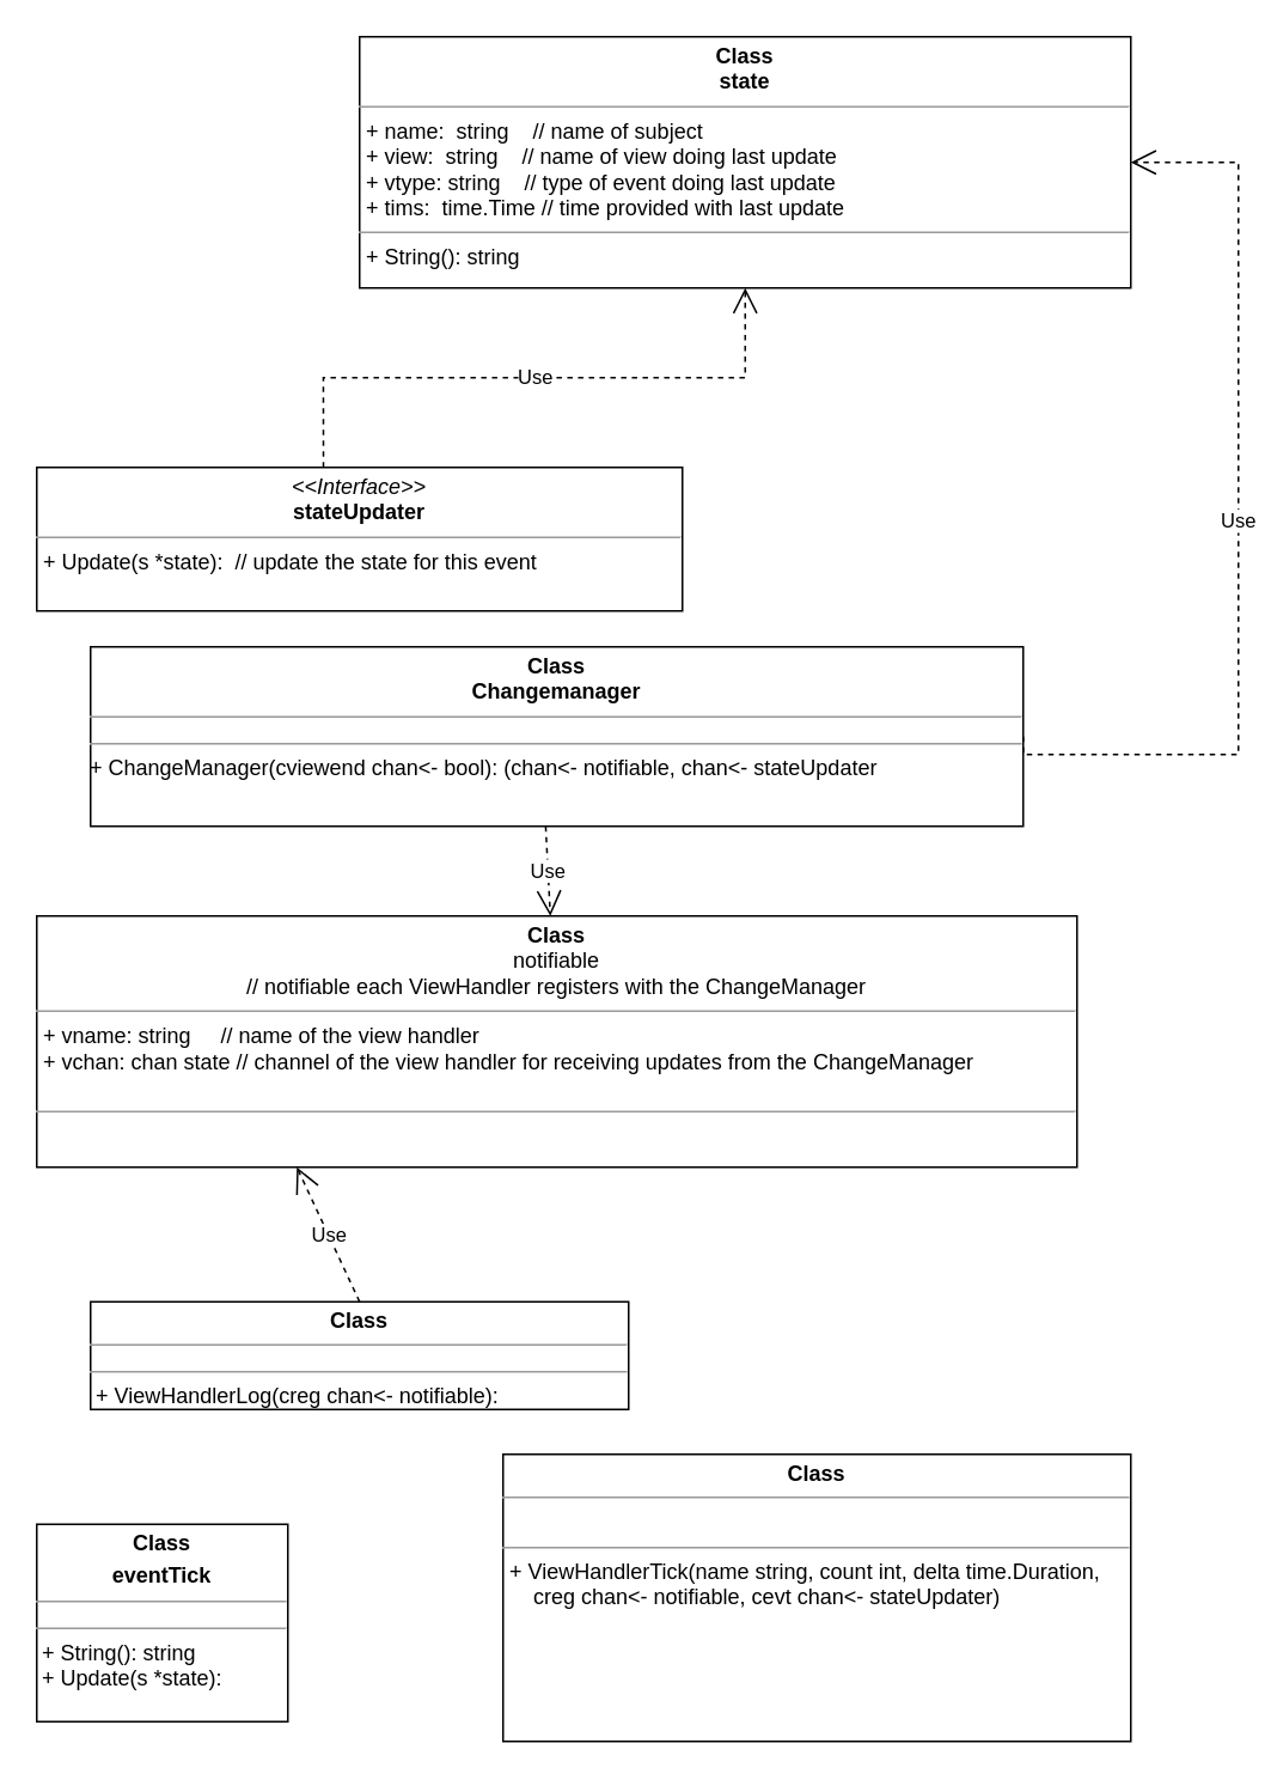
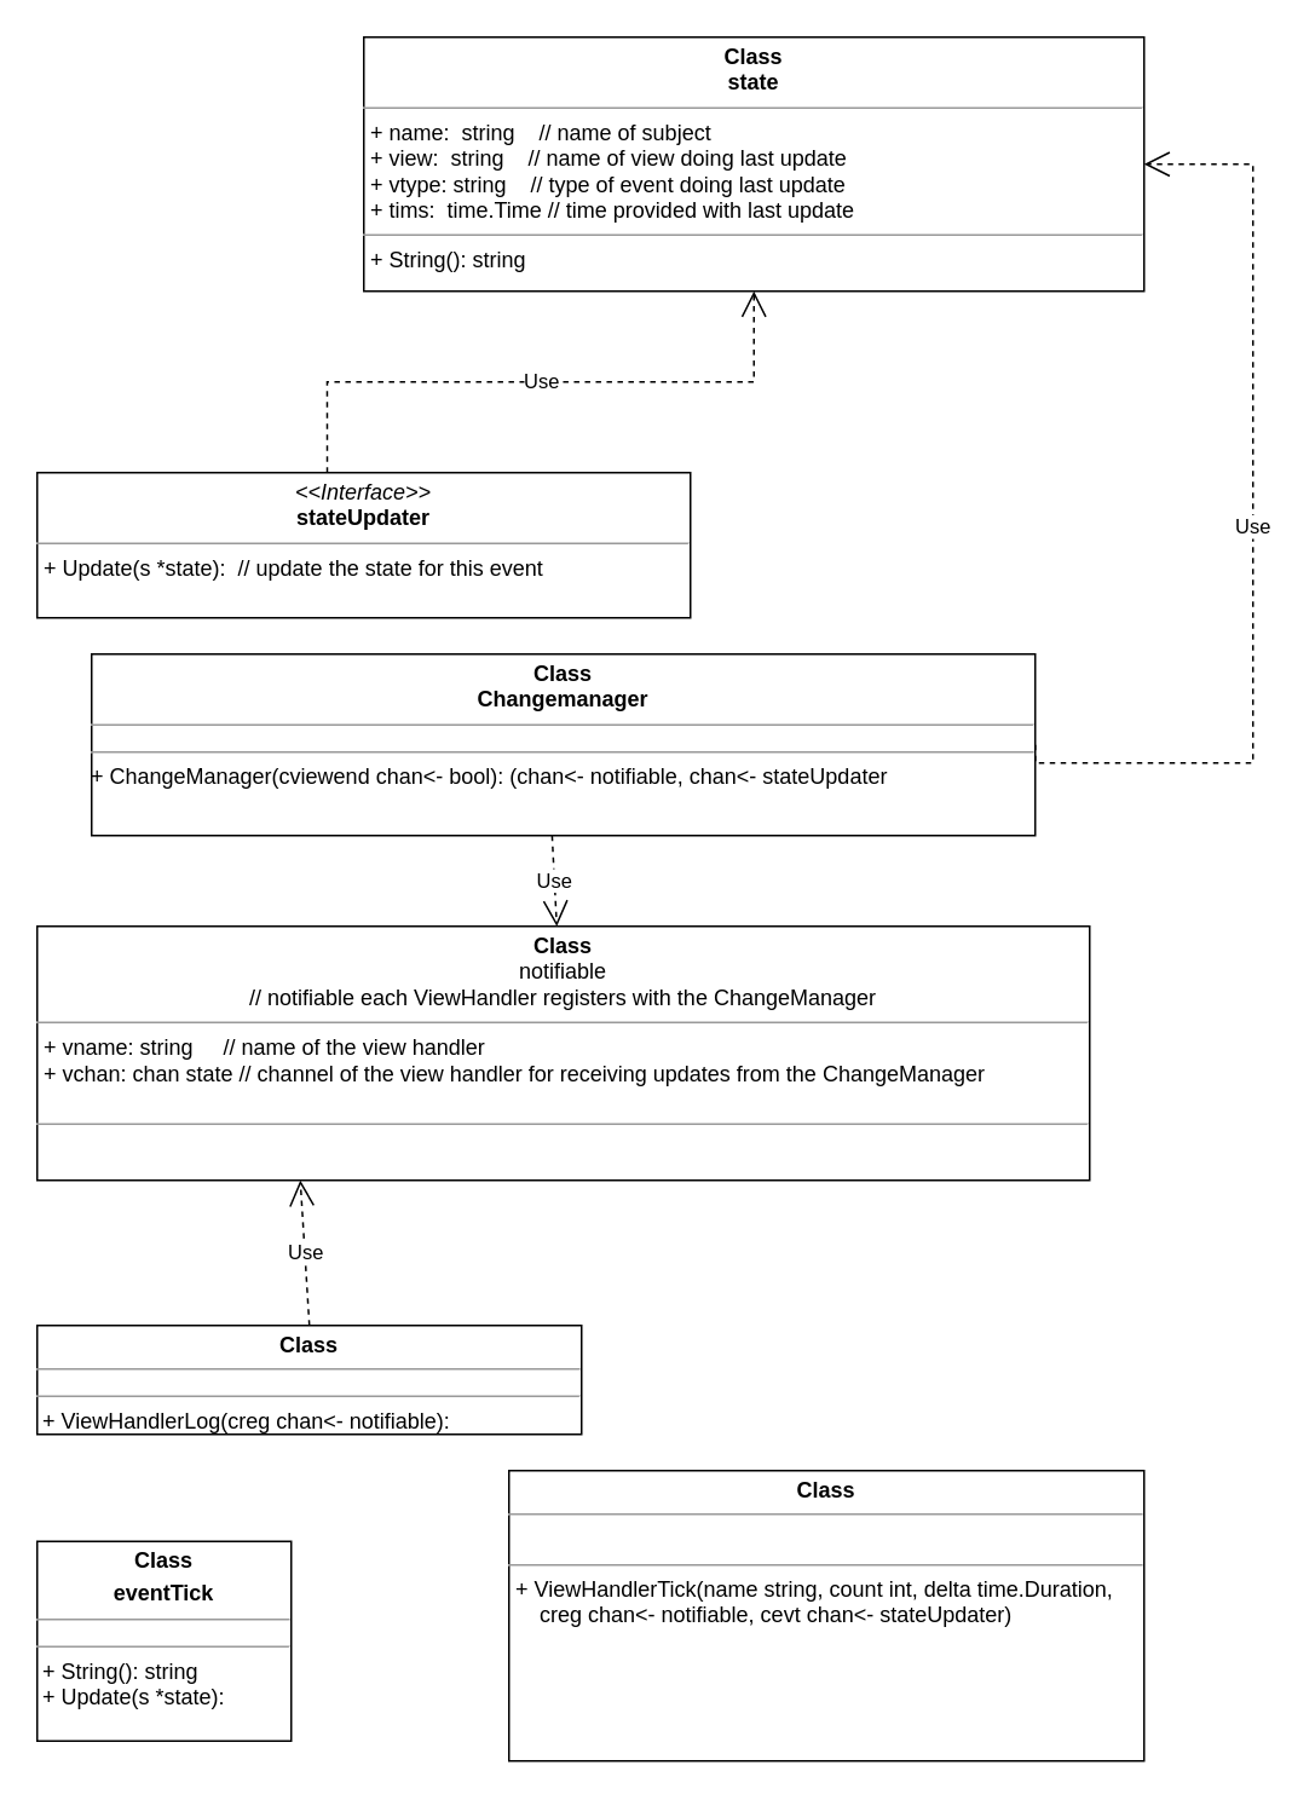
  <mxCell id="0" />
  <mxCell id="1" parent="0" />
  <mxCell id="2" value="&lt;p style=&quot;margin:0px;margin-top:4px;text-align:center;&quot;&gt;&lt;i&gt;&amp;lt;&amp;lt;Interface&amp;gt;&amp;gt;&lt;/i&gt;&lt;br&gt;&lt;b&gt;stateUpdater&lt;/b&gt;&lt;/p&gt;&lt;hr size=&quot;1&quot;&gt;&lt;p style=&quot;margin:0px;margin-left:4px;&quot;&gt;+ Update(s *state):&amp;nbsp; // update the state for this event&lt;br&gt;&lt;/p&gt;" style="verticalAlign=top;align=left;overflow=fill;fontSize=12;fontFamily=Helvetica;html=1;whiteSpace=wrap;" parent="1" vertex="1"><mxGeometry x="20" y="260" width="360" height="80" as="geometry" /></mxCell>
  <mxCell id="3" value="Use" style="endArrow=open;endSize=12;dashed=1;html=1;rounded=0;exitX=0.444;exitY=0;exitDx=0;exitDy=0;entryX=0.5;entryY=1;entryDx=0;entryDy=0;edgeStyle=orthogonalEdgeStyle;exitPerimeter=0;" parent="1" source="2" target="4" edge="1"><mxGeometry width="160" relative="1" as="geometry"><mxPoint x="140" y="200" as="sourcePoint" /><mxPoint x="280" y="240" as="targetPoint" /></mxGeometry></mxCell>
  <mxCell id="4" value="&lt;p style=&quot;margin:0px;margin-top:4px;text-align:center;&quot;&gt;&lt;b&gt;Class&lt;br&gt;state&lt;/b&gt;&lt;/p&gt;&lt;hr size=&quot;1&quot;&gt;&lt;p style=&quot;margin:0px;margin-left:4px;&quot;&gt;+ name:&amp;nbsp; string&amp;nbsp; &amp;nbsp; // name of subject&lt;/p&gt;&lt;p style=&quot;border-color: var(--border-color); margin: 0px 0px 0px 4px;&quot;&gt;+ view:&amp;nbsp; string&amp;nbsp; &amp;nbsp; // name of view doing last update&lt;/p&gt;&lt;p style=&quot;border-color: var(--border-color); margin: 0px 0px 0px 4px;&quot;&gt;+ vtype: string&amp;nbsp; &amp;nbsp; // type of event doing last update&lt;/p&gt;&lt;p style=&quot;border-color: var(--border-color); margin: 0px 0px 0px 4px;&quot;&gt;+ tims:&amp;nbsp; time.Time // time provided with last update&lt;/p&gt;&lt;hr size=&quot;1&quot;&gt;&lt;p style=&quot;margin:0px;margin-left:4px;&quot;&gt;+ String(): string&lt;/p&gt;" style="verticalAlign=top;align=left;overflow=fill;fontSize=12;fontFamily=Helvetica;html=1;whiteSpace=wrap;" parent="1" vertex="1"><mxGeometry x="200" y="20" width="430" height="140" as="geometry" /></mxCell>
  <mxCell id="5" value="&lt;p style=&quot;margin:0px;margin-top:4px;text-align:center;&quot;&gt;&lt;b&gt;Class&lt;br&gt;&lt;/b&gt;notifiable&lt;br&gt;// notifiable each ViewHandler registers with the ChangeManager&lt;b&gt;&lt;br&gt;&lt;/b&gt;&lt;/p&gt;&lt;hr size=&quot;1&quot;&gt;&lt;p style=&quot;margin:0px;margin-left:4px;&quot;&gt;+ &lt;span style=&quot;background-color: initial;&quot;&gt;vname: string&amp;nbsp; &amp;nbsp; &amp;nbsp;// name of the view handler&lt;/span&gt;&lt;/p&gt;&lt;p style=&quot;margin:0px;margin-left:4px;&quot;&gt;+ vchan: chan state // channel of the view handler for receiving updates from the ChangeManager&lt;/p&gt;&lt;div&gt;&lt;br&gt;&lt;/div&gt;&lt;hr size=&quot;1&quot;&gt;&lt;p style=&quot;margin:0px;margin-left:4px;&quot;&gt;&lt;br&gt;&lt;/p&gt;" style="verticalAlign=top;align=left;overflow=fill;fontSize=12;fontFamily=Helvetica;html=1;whiteSpace=wrap;" parent="1" vertex="1"><mxGeometry x="20" y="510" width="580" height="140" as="geometry" /></mxCell>
  <mxCell id="6" value="&lt;p style=&quot;margin:0px;margin-top:4px;text-align:center;&quot;&gt;&lt;b&gt;Class&lt;br&gt;Changemanager&lt;/b&gt;&lt;/p&gt;&lt;hr size=&quot;1&quot;&gt;&lt;div style=&quot;height:2px;&quot;&gt;&lt;/div&gt;&lt;hr size=&quot;1&quot;&gt;&lt;div style=&quot;height:2px;&quot;&gt;+ ChangeManager(cviewend chan&amp;lt;- bool): (chan&amp;lt;- notifiable, chan&amp;lt;- stateUpdater&lt;/div&gt;" style="verticalAlign=top;align=left;overflow=fill;fontSize=12;fontFamily=Helvetica;html=1;whiteSpace=wrap;" parent="1" vertex="1"><mxGeometry x="50" y="360" width="520" height="100" as="geometry" /></mxCell>
  <mxCell id="7" value="Use" style="endArrow=open;endSize=12;dashed=1;html=1;rounded=0;entryX=1;entryY=0.5;entryDx=0;entryDy=0;edgeStyle=orthogonalEdgeStyle;exitX=1;exitY=0.5;exitDx=0;exitDy=0;" parent="1" source="6" target="4" edge="1"><mxGeometry width="160" relative="1" as="geometry"><mxPoint x="640" y="420" as="sourcePoint" /><mxPoint x="680" y="350" as="targetPoint" /><Array as="points"><mxPoint x="690" y="420" /><mxPoint x="690" y="90" /></Array></mxGeometry></mxCell>
- <mxCell id="8" value="&lt;p style=&quot;margin:0px;margin-top:4px;text-align:center;&quot;&gt;&lt;b&gt;Class&lt;/b&gt;&lt;/p&gt;&lt;hr size=&quot;1&quot;&gt;&lt;div style=&quot;height:2px;&quot;&gt;&lt;/div&gt;&lt;hr size=&quot;1&quot;&gt;&lt;div style=&quot;height:2px;&quot;&gt;&amp;nbsp;+ ViewHandlerLog(creg chan&amp;lt;- notifiable):&amp;nbsp;&lt;/div&gt;" style="verticalAlign=top;align=left;overflow=fill;fontSize=12;fontFamily=Helvetica;html=1;whiteSpace=wrap;" parent="1" vertex="1"><mxGeometry x="50" y="725" width="300" height="60" as="geometry" /></mxCell>
+ <mxCell id="8" value="&lt;p style=&quot;margin:0px;margin-top:4px;text-align:center;&quot;&gt;&lt;b&gt;Class&lt;/b&gt;&lt;/p&gt;&lt;hr size=&quot;1&quot;&gt;&lt;div style=&quot;height:2px;&quot;&gt;&lt;/div&gt;&lt;hr size=&quot;1&quot;&gt;&lt;div style=&quot;height:2px;&quot;&gt;&amp;nbsp;+ ViewHandlerLog(creg chan&amp;lt;- notifiable):&amp;nbsp;&lt;/div&gt;" style="verticalAlign=top;align=left;overflow=fill;fontSize=12;fontFamily=Helvetica;html=1;whiteSpace=wrap;" parent="1" vertex="1"><mxGeometry x="20" y="730" width="300" height="60" as="geometry" /></mxCell>
  <mxCell id="9" value="Use" style="endArrow=open;endSize=12;dashed=1;html=1;rounded=0;exitX=0.5;exitY=0;exitDx=0;exitDy=0;entryX=0.25;entryY=1;entryDx=0;entryDy=0;" parent="1" source="8" target="5" edge="1"><mxGeometry width="160" relative="1" as="geometry"><mxPoint x="280" y="620" as="sourcePoint" /><mxPoint x="430" y="730" as="targetPoint" /></mxGeometry></mxCell>
  <mxCell id="10" value="Use" style="endArrow=open;endSize=12;dashed=1;html=1;rounded=0;exitX=0.488;exitY=1;exitDx=0;exitDy=0;exitPerimeter=0;" parent="1" source="6" target="5" edge="1"><mxGeometry width="160" relative="1" as="geometry"><mxPoint x="280" y="740" as="sourcePoint" /><mxPoint x="440" y="740" as="targetPoint" /></mxGeometry></mxCell>
  <mxCell id="11" value="&lt;p style=&quot;margin:0px;margin-top:4px;text-align:center;&quot;&gt;&lt;b&gt;Class&lt;/b&gt;&lt;/p&gt;&lt;p style=&quot;margin:0px;margin-top:4px;text-align:center;&quot;&gt;&lt;b style=&quot;border-color: var(--border-color);&quot;&gt;eventTick&lt;/b&gt;&lt;b&gt;&lt;br&gt;&lt;/b&gt;&lt;/p&gt;&lt;hr size=&quot;1&quot;&gt;&lt;div style=&quot;height:2px;&quot;&gt;&lt;/div&gt;&lt;hr size=&quot;1&quot;&gt;&lt;div style=&quot;height:2px;&quot;&gt;&amp;nbsp;+ String(): string&lt;br&gt;&amp;nbsp;+&amp;nbsp;Update(s *state):&lt;/div&gt;" style="verticalAlign=top;align=left;overflow=fill;fontSize=12;fontFamily=Helvetica;html=1;whiteSpace=wrap;" parent="1" vertex="1"><mxGeometry x="20" y="849" width="140" height="110" as="geometry" /></mxCell>
  <mxCell id="12" value="&lt;p style=&quot;margin:0px;margin-top:4px;text-align:center;&quot;&gt;&lt;b&gt;Class&lt;/b&gt;&lt;/p&gt;&lt;hr size=&quot;1&quot;&gt;&lt;p style=&quot;margin:0px;margin-left:4px;&quot;&gt;&lt;br&gt;&lt;/p&gt;&lt;hr size=&quot;1&quot;&gt;&lt;p style=&quot;margin:0px;margin-left:4px;&quot;&gt;+ ViewHandlerTick(name string, count int, delta time.Duration,&lt;/p&gt;&lt;p style=&quot;margin:0px;margin-left:4px;&quot;&gt;&amp;nbsp; &amp;nbsp; creg chan&amp;lt;- notifiable, cevt chan&amp;lt;- stateUpdater)&lt;/p&gt;" style="verticalAlign=top;align=left;overflow=fill;fontSize=12;fontFamily=Helvetica;html=1;whiteSpace=wrap;" parent="1" vertex="1"><mxGeometry x="280" y="810" width="350" height="160" as="geometry" /></mxCell>
